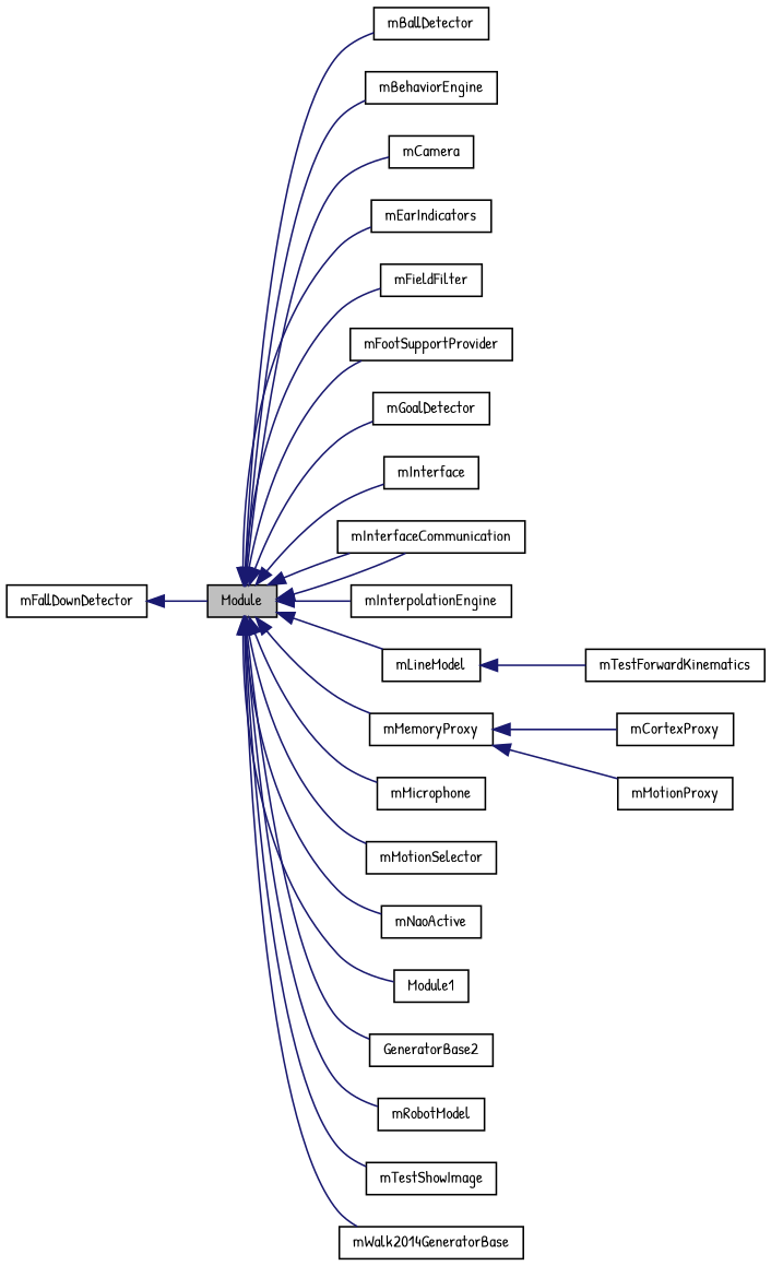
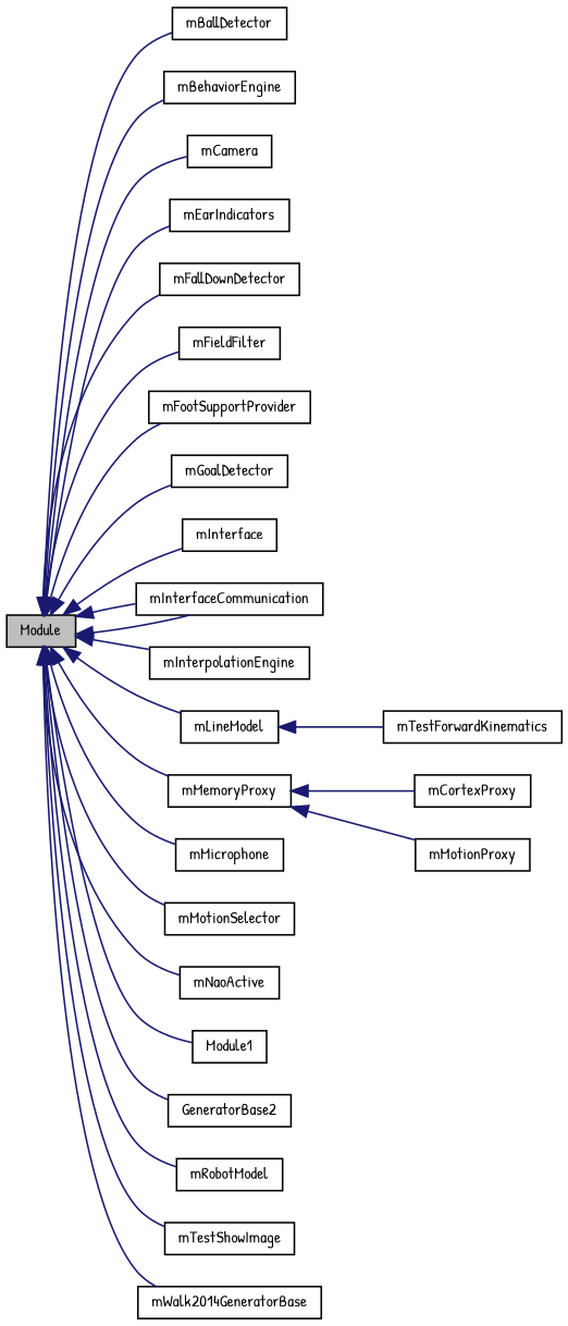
  digraph {
    fontname="Patrick Hand"
    rankdir=LR
    node [color=black fillcolor=white fontname="Patrick Hand" fontsize=10 shape=record style=filled]
    edge [color=midnightblue dir=back fontname="Patrick Hand" fontsize=10 labelfontname=Helvetica labelfontsize=10 style=solid]
    n1 [fillcolor=grey75 fontcolor=black height=0.2 label=Module width=0.4]
    n2 [height=0.2 label=mBallDetector width=0.4]
    n3 [height=0.2 label=mBehaviorEngine width=0.4]
    n4 [height=0.2 label=mCamera width=0.4]
    n5 [height=0.2 label=mEarIndicators width=0.4]
    n6 [height=0.2 label=mFallDownDetector width=0.4]
    n7 [height=0.2 label=mFieldFilter width=0.4]
    n8 [height=0.2 label=mFootSupportProvider width=0.4]
    n9 [height=0.2 label=mGoalDetector width=0.4]
    n10 [height=0.2 label=mInterface width=0.4]
    n11 [height=0.2 label=mInterfaceCommunication width=0.4]
    n12 [height=0.2 label=mInterpolationEngine width=0.4]
    n13 [height=0.2 label=mLineModel width=0.4]
    n14 [height=0.2 label=mMemoryProxy width=0.4]
    n15 [height=0.2 label=mMicrophone width=0.4]
    n16 [height=0.2 label=mMotionSelector width=0.4]
    n17 [height=0.2 label=mNaoActive width=0.4]
    n18 [height=0.2 label=Module1 width=0.4]
    n19 [height=0.2 label=GeneratorBase2 width=0.4]
    n20 [height=0.2 label=mRobotModel width=0.4]
    n21 [height=0.2 label=mTestShowImage width=0.4]
    n22 [height=0.2 label=mWalk2014GeneratorBase width=0.4]
    n23 [height=0.2 label=mTestForwardKinematics width=0.4]
    n24 [height=0.2 label=mCortexProxy width=0.4]
    n25 [height=0.2 label=mMotionProxy width=0.4]
    n1 -> n2
    n1 -> n3
    n1 -> n4
    n1 -> n5
-   n6 -> n1
+   n1 -> n6
    n1 -> n7
    n1 -> n8
    n1 -> n9
    n1 -> n10
    n1 -> n11
    n1 -> n11
    n1 -> n12
    n1 -> n13
    n1 -> n14
    n1 -> n15
    n1 -> n16
    n1 -> n17
    n1 -> n18
    n1 -> n19
    n1 -> n20
    n1 -> n21
    n1 -> n22
    n13 -> n23
    n14 -> n24
    n14 -> n25
  }
